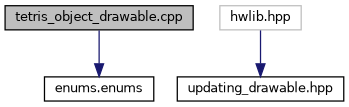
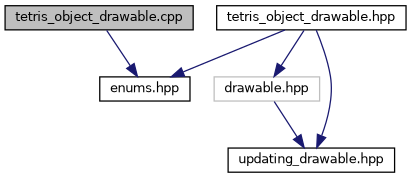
  digraph {
    node [color=black fillcolor=white fontname=Helvetica fontsize=10 shape=record style=filled]
    edge [color=midnightblue fontname=Helvetica fontsize=10 labelfontname=Helvetica labelfontsize=10 style=solid]
    n1 [fillcolor=grey75 fontcolor=black height=0.2 label="tetris_object_drawable.cpp" width=0.4]
-   n2 [height=0.2 label="enums.enums" width=0.4]
-   n4 [color=grey75 height=0.2 label="hwlib.hpp" width=0.4]
+   n2 [height=0.2 label="enums.hpp" width=0.4]
+   n3 [height=0.2 label="tetris_object_drawable.hpp" width=0.4]
+   n4 [color=grey75 height=0.2 label="drawable.hpp" width=0.4]
    n5 [height=0.2 label="updating_drawable.hpp" width=0.4]
    n1 -> n2
+   n3 -> n2
+   n3 -> n4
+   n3 -> n5
    n4 -> n5
  }
